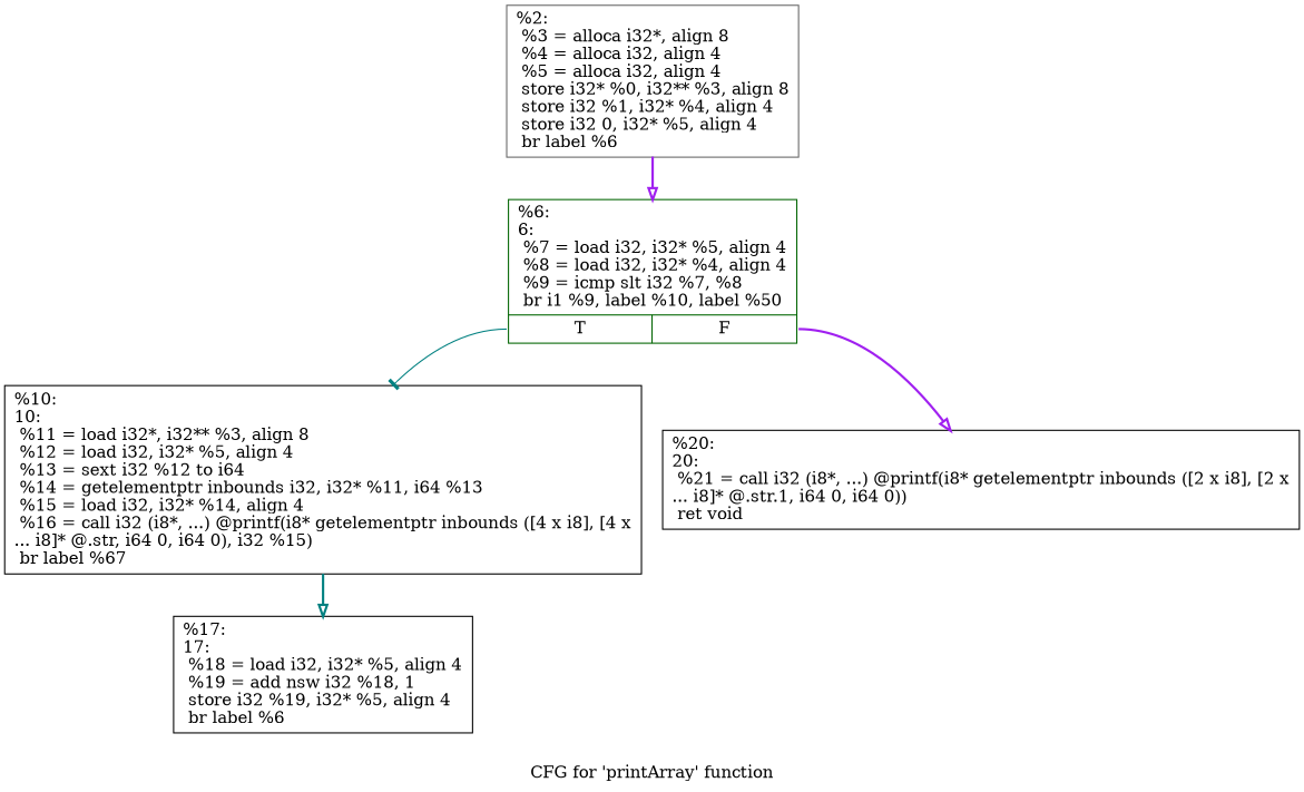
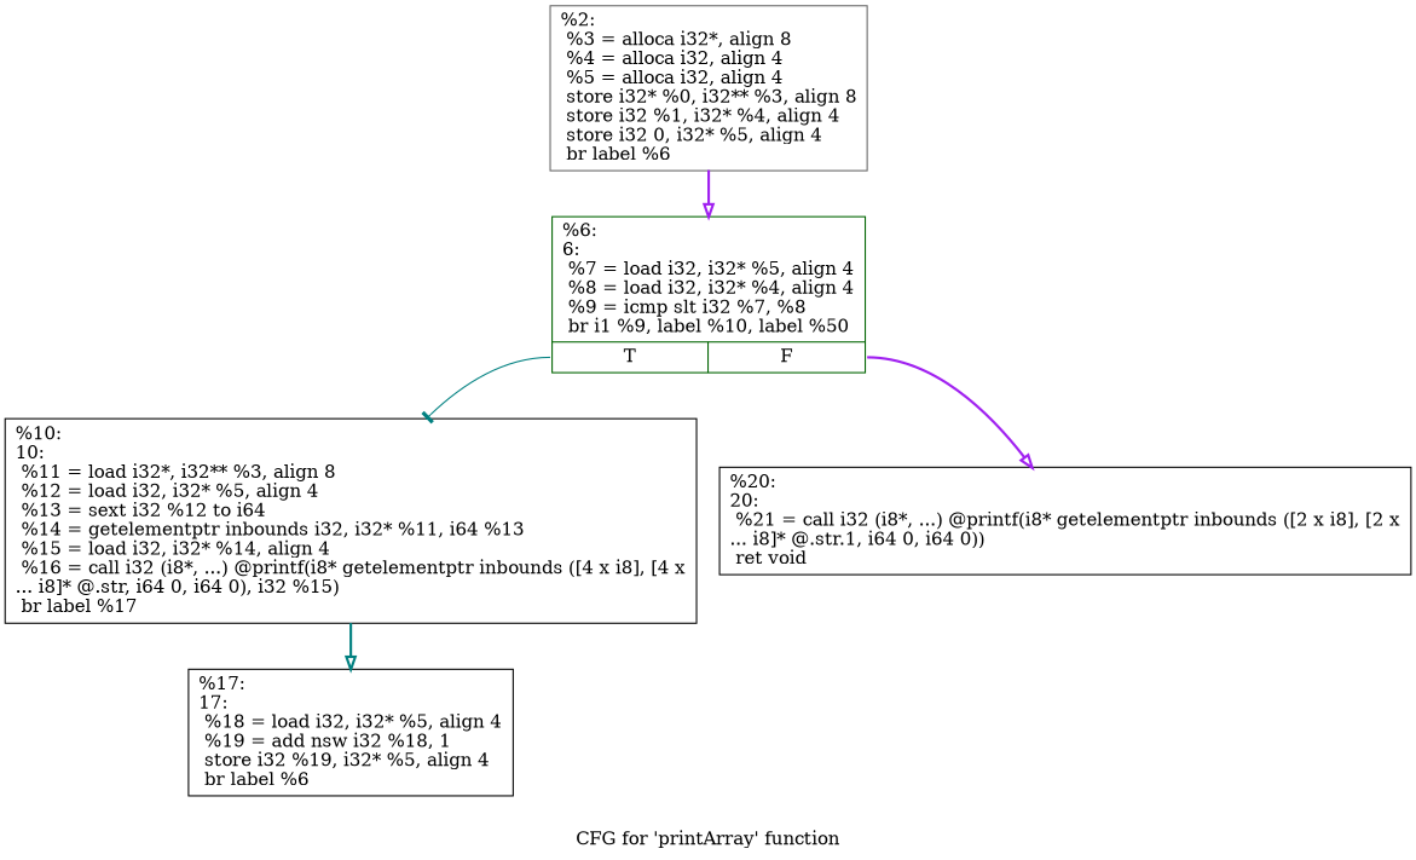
  digraph {
    label="CFG for 'printArray' function"
    node [color=black shape=record]
    edge [arrowhead=onormal color=purple style=bold]
    n1 [color=gray40 label="{%2:\l  %3 = alloca i32*, align 8\l  %4 = alloca i32, align 4\l  %5 = alloca i32, align 4\l  store i32* %0, i32** %3, align 8\l  store i32 %1, i32* %4, align 4\l  store i32 0, i32* %5, align 4\l  br label %6\l}"]
    n2 [color=darkgreen label="{%6:\l6:                                                \l  %7 = load i32, i32* %5, align 4\l  %8 = load i32, i32* %4, align 4\l  %9 = icmp slt i32 %7, %8\l  br i1 %9, label %10, label %50\l|{<s0>T|<s1>F}}"]
-   n3 [label="{%10:\l10:                                               \l  %11 = load i32*, i32** %3, align 8\l  %12 = load i32, i32* %5, align 4\l  %13 = sext i32 %12 to i64\l  %14 = getelementptr inbounds i32, i32* %11, i64 %13\l  %15 = load i32, i32* %14, align 4\l  %16 = call i32 (i8*, ...) @printf(i8* getelementptr inbounds ([4 x i8], [4 x\l... i8]* @.str, i64 0, i64 0), i32 %15)\l  br label %67\l}"]
+   n3 [label="{%10:\l10:                                               \l  %11 = load i32*, i32** %3, align 8\l  %12 = load i32, i32* %5, align 4\l  %13 = sext i32 %12 to i64\l  %14 = getelementptr inbounds i32, i32* %11, i64 %13\l  %15 = load i32, i32* %14, align 4\l  %16 = call i32 (i8*, ...) @printf(i8* getelementptr inbounds ([4 x i8], [4 x\l... i8]* @.str, i64 0, i64 0), i32 %15)\l  br label %17\l}"]
    n4 [label="{%20:\l20:                                               \l  %21 = call i32 (i8*, ...) @printf(i8* getelementptr inbounds ([2 x i8], [2 x\l... i8]* @.str.1, i64 0, i64 0))\l  ret void\l}"]
    n5 [label="{%17:\l17:                                               \l  %18 = load i32, i32* %5, align 4\l  %19 = add nsw i32 %18, 1\l  store i32 %19, i32* %5, align 4\l  br label %6\l}"]
    n1 -> n2
    n2 -> n3 [arrowhead=tee color=teal style=solid tailport=s0]
    n2 -> n4 [tailport=s1]
    n3 -> n5 [color=teal]
  }
